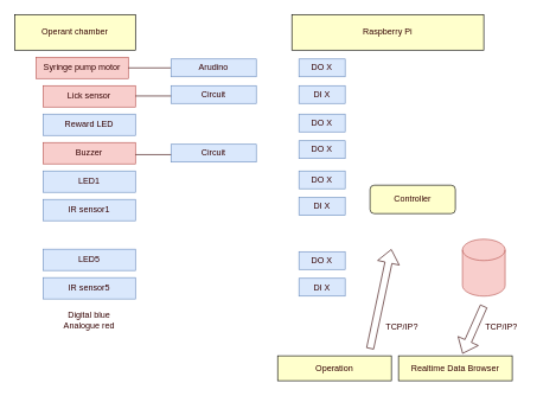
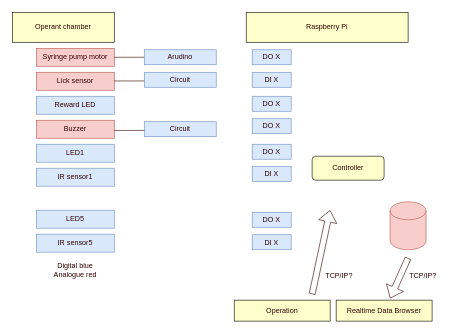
  <mxCell id="0" />
  <mxCell id="1" parent="0" />
  <mxCell id="2" value="&lt;p&gt;&lt;font color=&quot;#330000&quot;&gt;Operant chamber&lt;/font&gt;&lt;/p&gt;" style="rounded=0;whiteSpace=wrap;html=1;fillColor=#FFFFCC;" vertex="1" parent="1"><mxGeometry x="20" y="20" width="170" height="50" as="geometry" /></mxCell>
- <mxCell id="3" value="&lt;p&gt;&lt;font color=&quot;#330000&quot;&gt;Syringe pump motor&lt;/font&gt;&lt;/p&gt;" style="rounded=0;whiteSpace=wrap;html=1;fillColor=#f8cecc;strokeColor=#b85450;" vertex="1" parent="1"><mxGeometry x="50" y="80" width="130" height="30" as="geometry" /></mxCell>
+ <mxCell id="3" value="&lt;p&gt;&lt;font color=&quot;#330000&quot;&gt;Syringe pump motor&lt;/font&gt;&lt;/p&gt;" style="rounded=0;whiteSpace=wrap;html=1;fillColor=#f8cecc;strokeColor=#b85450;" vertex="1" parent="1"><mxGeometry x="60" y="80" width="130" height="30" as="geometry" /></mxCell>
  <mxCell id="4" value="&lt;p&gt;&lt;font color=&quot;#330000&quot;&gt;Lick sensor&lt;/font&gt;&lt;/p&gt;" style="rounded=0;whiteSpace=wrap;html=1;fillColor=#f8cecc;strokeColor=#b85450;" vertex="1" parent="1"><mxGeometry x="60" y="120" width="130" height="30" as="geometry" /></mxCell>
  <mxCell id="5" value="&lt;p&gt;&lt;font color=&quot;#330000&quot;&gt;Reward LED&lt;/font&gt;&lt;/p&gt;" style="rounded=0;whiteSpace=wrap;html=1;fillColor=#dae8fc;strokeColor=#6c8ebf;" vertex="1" parent="1"><mxGeometry x="60" y="160" width="130" height="30" as="geometry" /></mxCell>
  <mxCell id="6" value="&lt;p&gt;&lt;font color=&quot;#330000&quot;&gt;Buzzer&lt;/font&gt;&lt;/p&gt;" style="rounded=0;whiteSpace=wrap;html=1;fillColor=#f8cecc;strokeColor=#b85450;" vertex="1" parent="1"><mxGeometry x="60" y="200" width="130" height="30" as="geometry" /></mxCell>
  <mxCell id="7" value="&lt;p&gt;&lt;font color=&quot;#330000&quot;&gt;LED1&lt;/font&gt;&lt;/p&gt;" style="rounded=0;whiteSpace=wrap;html=1;fillColor=#dae8fc;strokeColor=#6c8ebf;" vertex="1" parent="1"><mxGeometry x="60" y="240" width="130" height="30" as="geometry" /></mxCell>
  <mxCell id="8" value="&lt;p&gt;&lt;font color=&quot;#330000&quot;&gt;IR sensor1&lt;/font&gt;&lt;/p&gt;" style="rounded=0;whiteSpace=wrap;html=1;fillColor=#dae8fc;strokeColor=#6c8ebf;" vertex="1" parent="1"><mxGeometry x="60" y="280" width="130" height="30" as="geometry" /></mxCell>
  <mxCell id="9" value="&lt;p&gt;&lt;font color=&quot;#330000&quot;&gt;LED5&lt;/font&gt;&lt;/p&gt;" style="rounded=0;whiteSpace=wrap;html=1;fillColor=#dae8fc;strokeColor=#6c8ebf;" vertex="1" parent="1"><mxGeometry x="60" y="350" width="130" height="30" as="geometry" /></mxCell>
  <mxCell id="10" value="&lt;p&gt;&lt;font color=&quot;#330000&quot;&gt;IR sensor5&lt;/font&gt;&lt;/p&gt;" style="rounded=0;whiteSpace=wrap;html=1;fillColor=#dae8fc;strokeColor=#6c8ebf;" vertex="1" parent="1"><mxGeometry x="60" y="390" width="130" height="30" as="geometry" /></mxCell>
  <mxCell id="11" value="Digital blue&lt;br&gt;Analogue red" style="text;html=1;align=center;verticalAlign=middle;whiteSpace=wrap;rounded=0;fontColor=#330000;" vertex="1" parent="1"><mxGeometry x="70" y="430" width="110" height="40" as="geometry" /></mxCell>
  <mxCell id="12" style="rounded=0;orthogonalLoop=1;jettySize=auto;html=1;exitX=0;exitY=0.5;exitDx=0;exitDy=0;fontColor=#330000;edgeStyle=orthogonalEdgeStyle;strokeColor=#330000;endArrow=none;endFill=0;" edge="1" parent="1" source="13" target="3"><mxGeometry relative="1" as="geometry" /></mxCell>
  <mxCell id="13" value="Arudino" style="rounded=0;whiteSpace=wrap;html=1;fillColor=#dae8fc;strokeColor=#6c8ebf;fontColor=#330000;" vertex="1" parent="1"><mxGeometry x="240" y="82.5" width="120" height="25" as="geometry" /></mxCell>
  <mxCell id="14" value="Circuit" style="rounded=0;whiteSpace=wrap;html=1;fillColor=#dae8fc;strokeColor=#6c8ebf;fontColor=#330000;" vertex="1" parent="1"><mxGeometry x="240" y="120" width="120" height="25" as="geometry" /></mxCell>
  <mxCell id="15" style="rounded=0;orthogonalLoop=1;jettySize=auto;html=1;exitX=0;exitY=0.5;exitDx=0;exitDy=0;fontColor=#330000;edgeStyle=orthogonalEdgeStyle;strokeColor=#330000;endArrow=none;endFill=0;" edge="1" parent="1"><mxGeometry relative="1" as="geometry"><mxPoint x="240" y="134.5" as="sourcePoint" /><mxPoint x="190" y="134.5" as="targetPoint" /></mxGeometry></mxCell>
  <mxCell id="16" value="Circuit" style="rounded=0;whiteSpace=wrap;html=1;fillColor=#dae8fc;strokeColor=#6c8ebf;fontColor=#330000;" vertex="1" parent="1"><mxGeometry x="240" y="202.5" width="120" height="25" as="geometry" /></mxCell>
  <mxCell id="17" style="rounded=0;orthogonalLoop=1;jettySize=auto;html=1;exitX=0;exitY=0.5;exitDx=0;exitDy=0;fontColor=#330000;edgeStyle=orthogonalEdgeStyle;strokeColor=#330000;endArrow=none;endFill=0;" edge="1" parent="1"><mxGeometry relative="1" as="geometry"><mxPoint x="240" y="217" as="sourcePoint" /><mxPoint x="190" y="217" as="targetPoint" /></mxGeometry></mxCell>
  <mxCell id="18" value="&lt;p&gt;&lt;font color=&quot;#330000&quot;&gt;Raspberry Pi&lt;/font&gt;&lt;/p&gt;" style="rounded=0;whiteSpace=wrap;html=1;fillColor=#FFFFCC;" vertex="1" parent="1"><mxGeometry x="410" y="20" width="270" height="50" as="geometry" /></mxCell>
  <mxCell id="19" value="" style="shape=cylinder3;whiteSpace=wrap;html=1;boundedLbl=1;backgroundOutline=1;size=15;fillColor=#f8cecc;strokeColor=#b85450;" vertex="1" parent="1"><mxGeometry x="650" y="336" width="60" height="80" as="geometry" /></mxCell>
  <mxCell id="20" value="&lt;p&gt;&lt;font color=&quot;#330000&quot;&gt;Realtime Data Browser&lt;/font&gt;&lt;/p&gt;" style="rounded=0;whiteSpace=wrap;html=1;fillColor=#FFFFCC;" vertex="1" parent="1"><mxGeometry x="560" y="500" width="160" height="35" as="geometry" /></mxCell>
  <mxCell id="21" value="" style="shape=flexArrow;endArrow=classic;html=1;fontColor=#330000;strokeColor=#330000;entryX=0.563;entryY=-0.086;entryDx=0;entryDy=0;entryPerimeter=0;" edge="1" parent="1" target="20"><mxGeometry width="50" height="50" relative="1" as="geometry"><mxPoint x="680" y="430" as="sourcePoint" /><mxPoint x="710" y="500" as="targetPoint" /></mxGeometry></mxCell>
  <mxCell id="22" value="&lt;p&gt;&lt;font color=&quot;#330000&quot;&gt;Operation&lt;/font&gt;&lt;/p&gt;" style="rounded=0;whiteSpace=wrap;html=1;fillColor=#FFFFCC;" vertex="1" parent="1"><mxGeometry x="390" y="500" width="160" height="35" as="geometry" /></mxCell>
  <mxCell id="23" value="" style="shape=flexArrow;endArrow=classic;html=1;fontColor=#330000;strokeColor=#330000;" edge="1" parent="1"><mxGeometry width="50" height="50" relative="1" as="geometry"><mxPoint x="520" y="490" as="sourcePoint" /><mxPoint x="550" y="350" as="targetPoint" /></mxGeometry></mxCell>
  <mxCell id="24" value="" style="group" vertex="1" connectable="0" parent="1"><mxGeometry x="420" y="82.5" width="65" height="333.5" as="geometry" /></mxCell>
  <mxCell id="25" value="DO X" style="rounded=0;whiteSpace=wrap;html=1;fillColor=#dae8fc;strokeColor=#6c8ebf;fontColor=#330000;" vertex="1" parent="24"><mxGeometry width="65" height="25" as="geometry" /></mxCell>
  <mxCell id="26" value="DI X" style="rounded=0;whiteSpace=wrap;html=1;fillColor=#dae8fc;strokeColor=#6c8ebf;fontColor=#330000;" vertex="1" parent="24"><mxGeometry y="37.5" width="65" height="25" as="geometry" /></mxCell>
  <mxCell id="27" value="DO X" style="rounded=0;whiteSpace=wrap;html=1;fillColor=#dae8fc;strokeColor=#6c8ebf;fontColor=#330000;" vertex="1" parent="24"><mxGeometry y="77.5" width="65" height="25" as="geometry" /></mxCell>
  <mxCell id="28" value="DO X" style="rounded=0;whiteSpace=wrap;html=1;fillColor=#dae8fc;strokeColor=#6c8ebf;fontColor=#330000;" vertex="1" parent="24"><mxGeometry y="115" width="65" height="25" as="geometry" /></mxCell>
  <mxCell id="29" value="DO X" style="rounded=0;whiteSpace=wrap;html=1;fillColor=#dae8fc;strokeColor=#6c8ebf;fontColor=#330000;" vertex="1" parent="24"><mxGeometry y="157.5" width="65" height="25" as="geometry" /></mxCell>
  <mxCell id="30" value="DI X" style="rounded=0;whiteSpace=wrap;html=1;fillColor=#dae8fc;strokeColor=#6c8ebf;fontColor=#330000;" vertex="1" parent="24"><mxGeometry y="195" width="65" height="25" as="geometry" /></mxCell>
  <mxCell id="31" value="DO X" style="rounded=0;whiteSpace=wrap;html=1;fillColor=#dae8fc;strokeColor=#6c8ebf;fontColor=#330000;" vertex="1" parent="24"><mxGeometry y="271" width="65" height="25" as="geometry" /></mxCell>
  <mxCell id="32" value="DI X" style="rounded=0;whiteSpace=wrap;html=1;fillColor=#dae8fc;strokeColor=#6c8ebf;fontColor=#330000;" vertex="1" parent="24"><mxGeometry y="308.5" width="65" height="25" as="geometry" /></mxCell>
  <mxCell id="33" value="Controller" style="rounded=1;whiteSpace=wrap;html=1;fontColor=#330000;fillColor=#FFFFCC;" vertex="1" parent="1"><mxGeometry x="520" y="260" width="120" height="40" as="geometry" /></mxCell>
  <mxCell id="34" value="TCP/IP?" style="text;html=1;align=center;verticalAlign=middle;whiteSpace=wrap;rounded=0;fontColor=#330000;" vertex="1" parent="1"><mxGeometry x="510" y="450" width="110" height="20" as="geometry" /></mxCell>
  <mxCell id="35" value="TCP/IP?" style="text;html=1;align=center;verticalAlign=middle;whiteSpace=wrap;rounded=0;fontColor=#330000;" vertex="1" parent="1"><mxGeometry x="650" y="450" width="110" height="20" as="geometry" /></mxCell>
